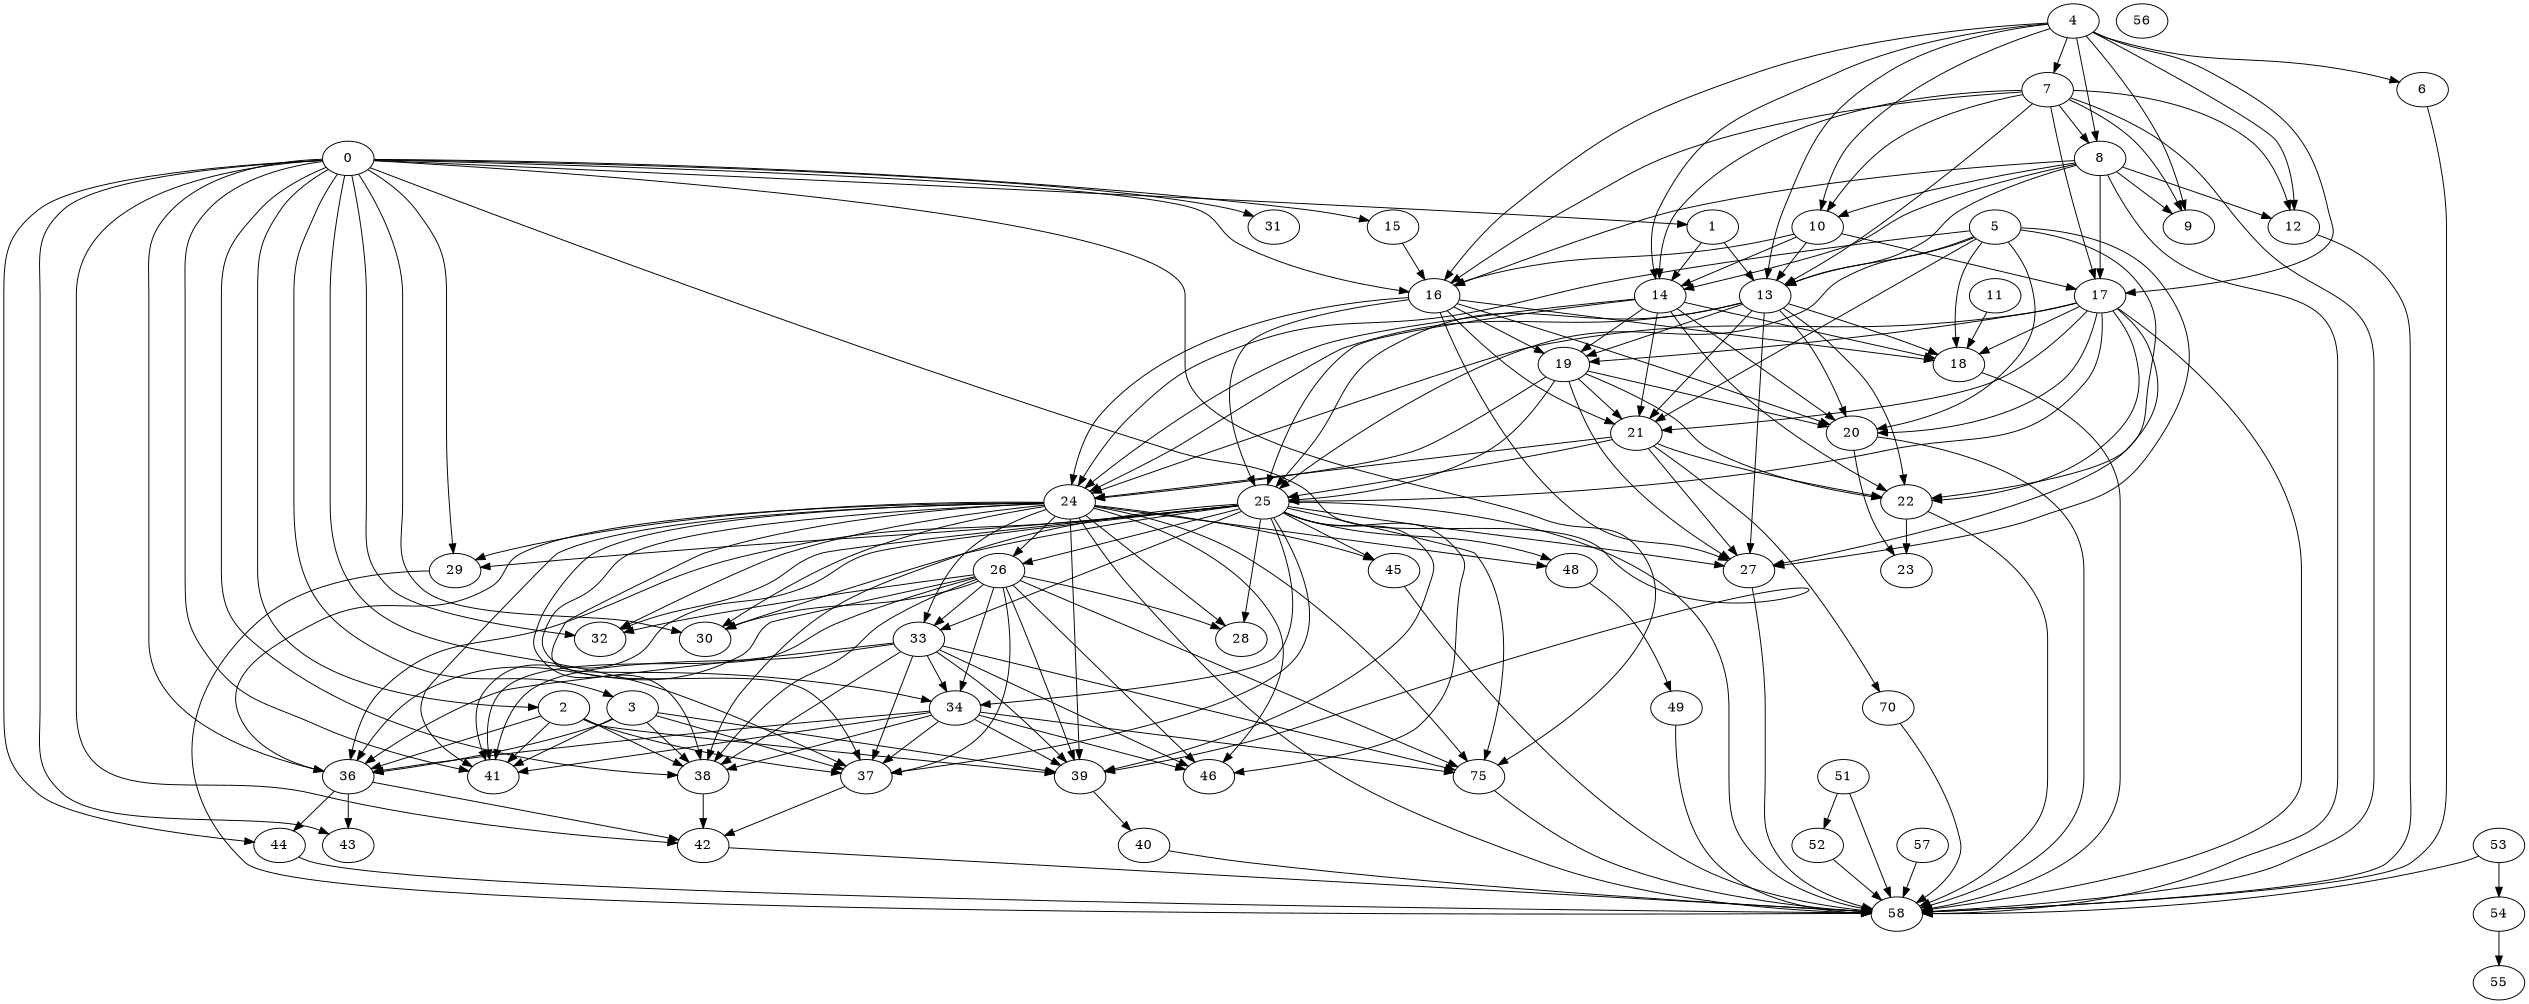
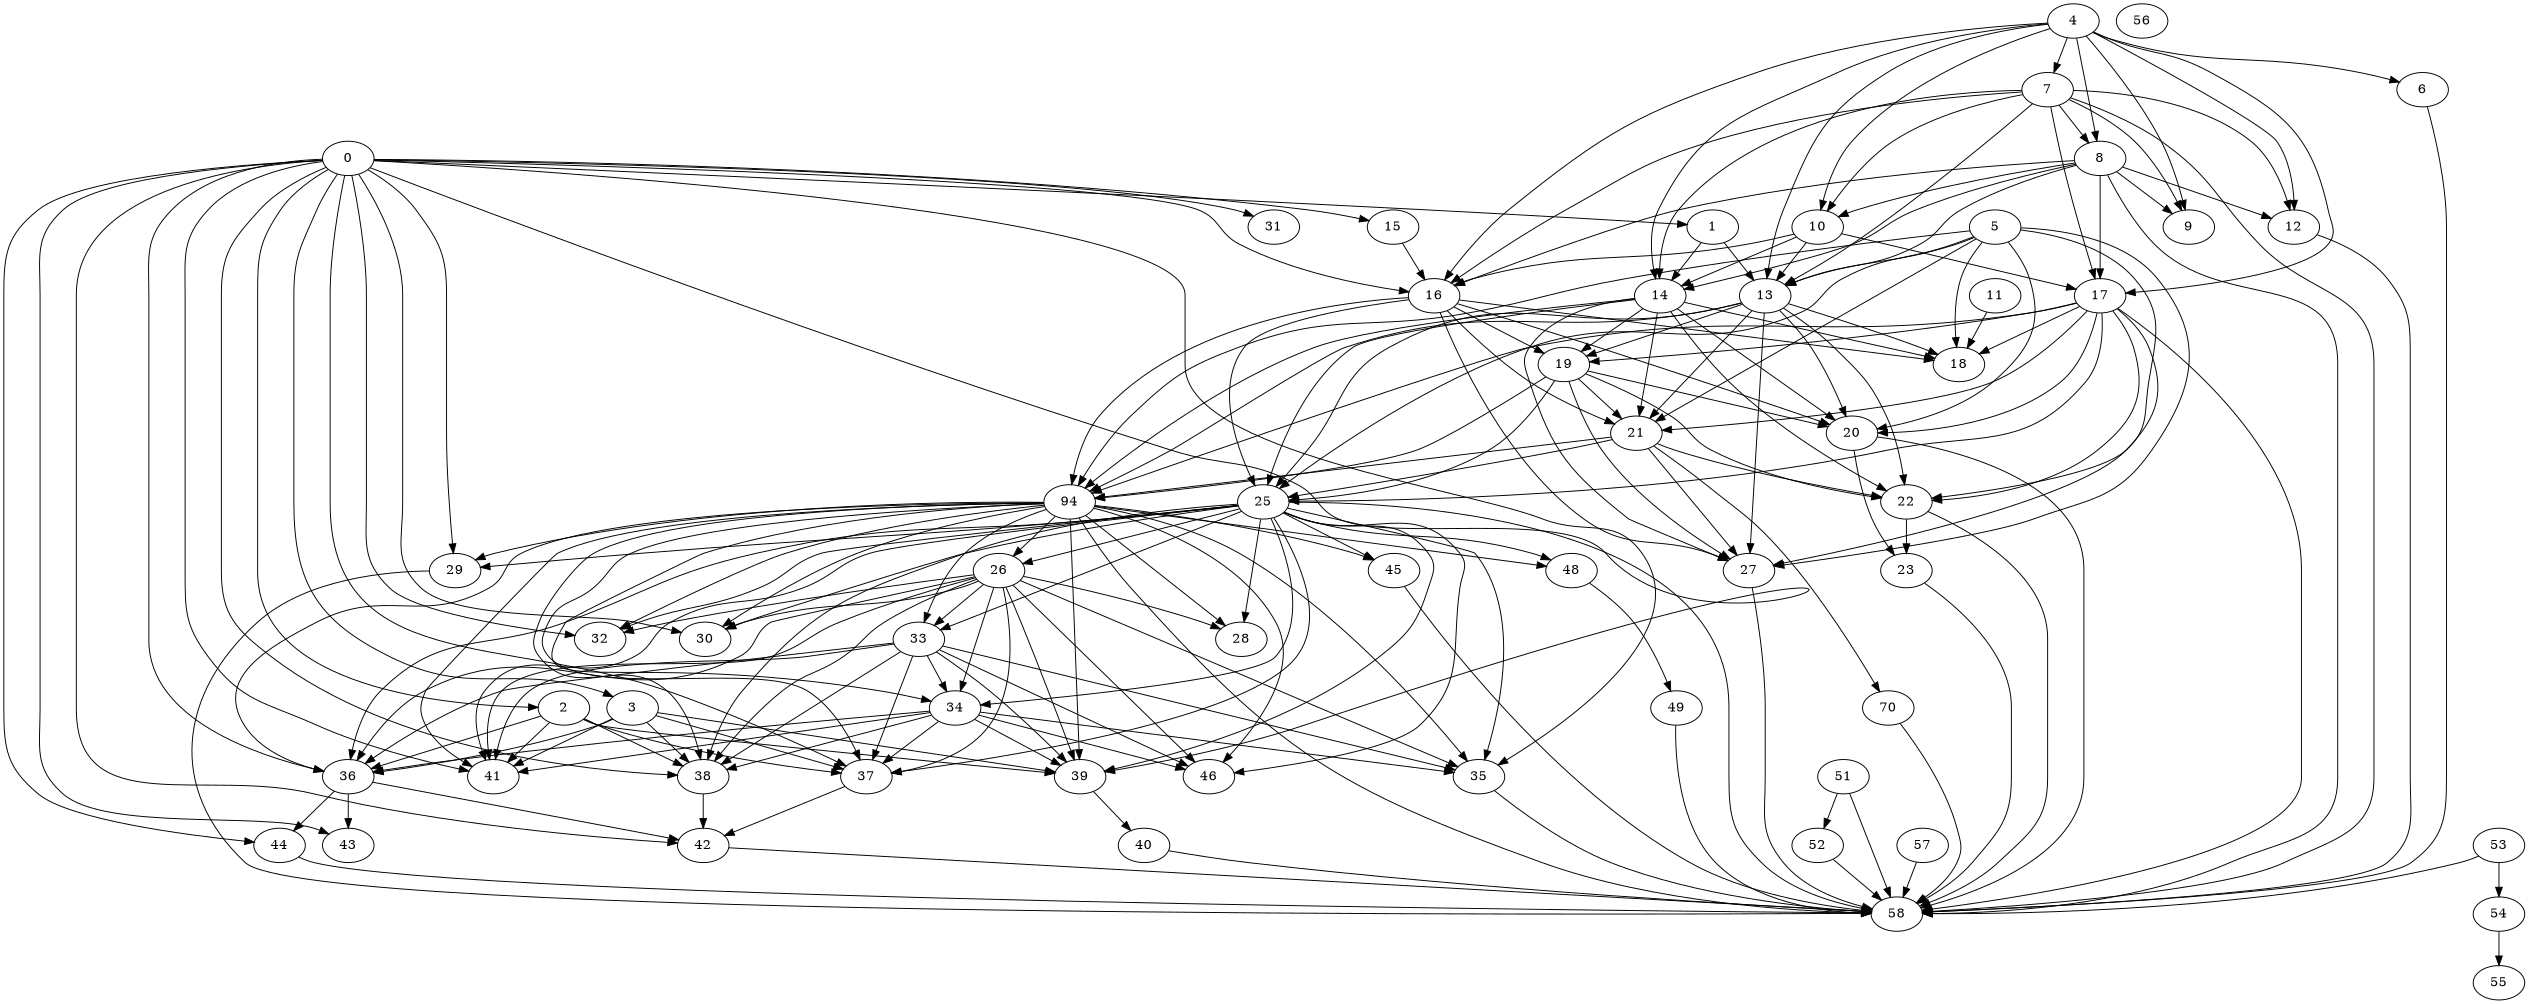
  strict digraph {
    node [weight=3]
    0 [weight=4]
    1 [weight=1]
    2
    3 [weight=2]
    15 [weight=1]
    31
    44 [weight=2]
-   35 [weight=5 label=75]
+   35 [weight=5]
    16 [weight=2]
    29
    32 [weight=4]
    30
    37
    41 [weight=2]
    38
    36
    43
    39
    42
    14 [weight=4]
    13 [weight=4]
    58
    18 [weight=4]
    19 [weight=4]
    20
    21 [weight=4]
-   24
+   24 [label=94]
    25
    27 [weight=1]
    40 [weight=4]
    22 [weight=2]
    23
    n33 [label=70 weight=4]
    48 [weight=2]
    45 [weight=2]
    26 [weight=2]
    28
    33 [weight=6]
    34
    46 [weight=5]
    51 [weight=4]
    52 [weight=4]
    4
    6
    7
    8 [weight=4]
    9 [weight=5]
    12 [weight=2]
    10
    17
    5 [weight=2]
    49 [weight=4]
    11 [weight=2]
    53 [weight=2]
    54
    55 [weight=5]
    56 [weight=5]
    57 [weight=4]
    0 -> 1
    0 -> 2
    0 -> 3
    0 -> 15
    0 -> 31
    0 -> 44
    0 -> 35
    0 -> 16
    0 -> 29
    0 -> 32
    0 -> 30
    0 -> 37
    0 -> 41
    0 -> 38
    0 -> 36
    0 -> 43
    0 -> 39
    0 -> 42
    1 -> 14
    1 -> 13
    2 -> 37
    2 -> 41
    2 -> 38
    2 -> 36
    2 -> 39
    3 -> 37
    3 -> 41
    3 -> 38
    3 -> 36
    3 -> 39
    15 -> 16
    44 -> 58
    35 -> 58
    16 -> 18
    16 -> 19
    16 -> 20
    16 -> 21
    16 -> 24
    16 -> 25
    16 -> 27
    29 -> 58
    37 -> 42
    38 -> 42
    36 -> 44
    36 -> 43
    36 -> 42
    39 -> 40
    42 -> 58
    14 -> 18
    14 -> 19
    14 -> 20
    14 -> 21
    14 -> 24
    14 -> 25
-   25 -> 27
+   14 -> 27
    14 -> 22
    13 -> 18
    13 -> 19
    13 -> 20
    13 -> 21
    13 -> 24
    13 -> 25
    13 -> 27
    13 -> 22
    19 -> 20
    19 -> 21
    19 -> 24
    19 -> 25
    19 -> 27
    19 -> 22
    20 -> 58
    20 -> 23
    21 -> 24
    21 -> 25
    21 -> 27
    21 -> 22
    21 -> n33
    24 -> 35
    24 -> 29
    24 -> 32
    24 -> 30
    24 -> 37
    24 -> 41
    24 -> 38
    24 -> 36
    24 -> 39
    24 -> 58
    24 -> 48
    24 -> 45
    24 -> 26
    24 -> 28
    24 -> 33
    24 -> 34
    24 -> 46
    25 -> 35
    25 -> 29
    25 -> 32
    25 -> 30
    25 -> 37
    25 -> 41
    25 -> 38
    25 -> 36
    25 -> 39
    25 -> 58
    25 -> 48
    25 -> 45
    25 -> 26
    25 -> 28
    25 -> 33
    25 -> 34
    25 -> 46
    27 -> 58
    40 -> 58
    22 -> 58
    22 -> 23
-   18 -> 58
+   23 -> 58
    n33 -> 58
    48 -> 49
    45 -> 58
    26 -> 35
    26 -> 32
    26 -> 30
    26 -> 37
    26 -> 41
    26 -> 38
    26 -> 36
    26 -> 39
    26 -> 28
    26 -> 33
    26 -> 34
    26 -> 46
    33 -> 35
    33 -> 37
    33 -> 41
    33 -> 38
    33 -> 36
    33 -> 39
    33 -> 34
    33 -> 46
    34 -> 35
    34 -> 37
    34 -> 41
    34 -> 38
    34 -> 36
    34 -> 39
    34 -> 46
    51 -> 58
    51 -> 52
    52 -> 58
    4 -> 16
    4 -> 14
    4 -> 13
    4 -> 6
    4 -> 7
    4 -> 8
    4 -> 9
    4 -> 12
    4 -> 10
    4 -> 17
    6 -> 58
    7 -> 16
    7 -> 14
    7 -> 13
    7 -> 58
    7 -> 8
    7 -> 9
    7 -> 12
    7 -> 10
    7 -> 17
    8 -> 16
    8 -> 14
    8 -> 13
    8 -> 58
    8 -> 9
    8 -> 12
    8 -> 10
    8 -> 17
    12 -> 58
    10 -> 16
    10 -> 14
    10 -> 13
    10 -> 17
    17 -> 58
    17 -> 18
    17 -> 19
    17 -> 20
    17 -> 21
    17 -> 24
    17 -> 25
    17 -> 27
    17 -> 22
    5 -> 13
    5 -> 18
    5 -> 20
    5 -> 21
    5 -> 24
    5 -> 25
    5 -> 27
    5 -> 22
    49 -> 58
    11 -> 18
    53 -> 58
    53 -> 54
    54 -> 55
    57 -> 58
  }
